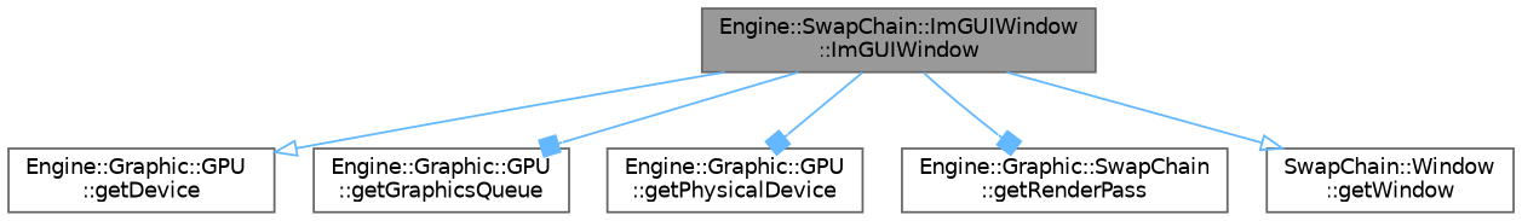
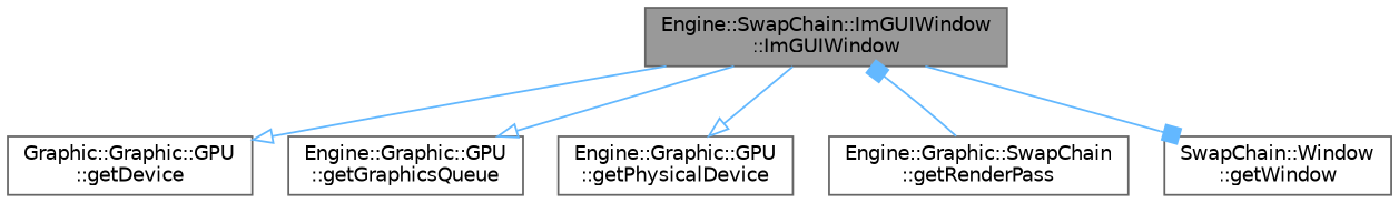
  digraph {
    rankdir=TB
    node [color=grey40 fillcolor=white fontname=Helvetica fontsize=10 shape=box style=filled]
    edge [arrowhead=onormal color=steelblue1 fontname=Helvetica fontsize=10 labelfontname=Helvetica labelfontsize=10 style=solid]
    n1 [color=gray40 fillcolor=grey60 fontcolor=black height=0.2 label="Engine::SwapChain::ImGUIWindow\l::ImGUIWindow" width=0.4]
-   n2 [height=0.2 label="Engine::Graphic::GPU\l::getDevice" width=0.4]
+   n2 [height=0.2 label="Graphic::Graphic::GPU\l::getDevice" width=0.4]
    n3 [height=0.2 label="Engine::Graphic::GPU\l::getGraphicsQueue" width=0.4]
    n4 [height=0.2 label="Engine::Graphic::GPU\l::getPhysicalDevice" width=0.4]
    n5 [height=0.2 label="Engine::Graphic::SwapChain\l::getRenderPass" width=0.4]
    n6 [height=0.2 label="SwapChain::Window\l::getWindow" width=0.4]
    n1 -> n2
-   n1 -> n3 [arrowhead=box]
-   n1 -> n4 [arrowhead=box]
-   n1 -> n5 [arrowhead=box]
-   n1 -> n6
+   n1 -> n3
+   n1 -> n4
+   n5 -> n1 [arrowhead=box]
+   n1 -> n6 [arrowhead=box]
  }
